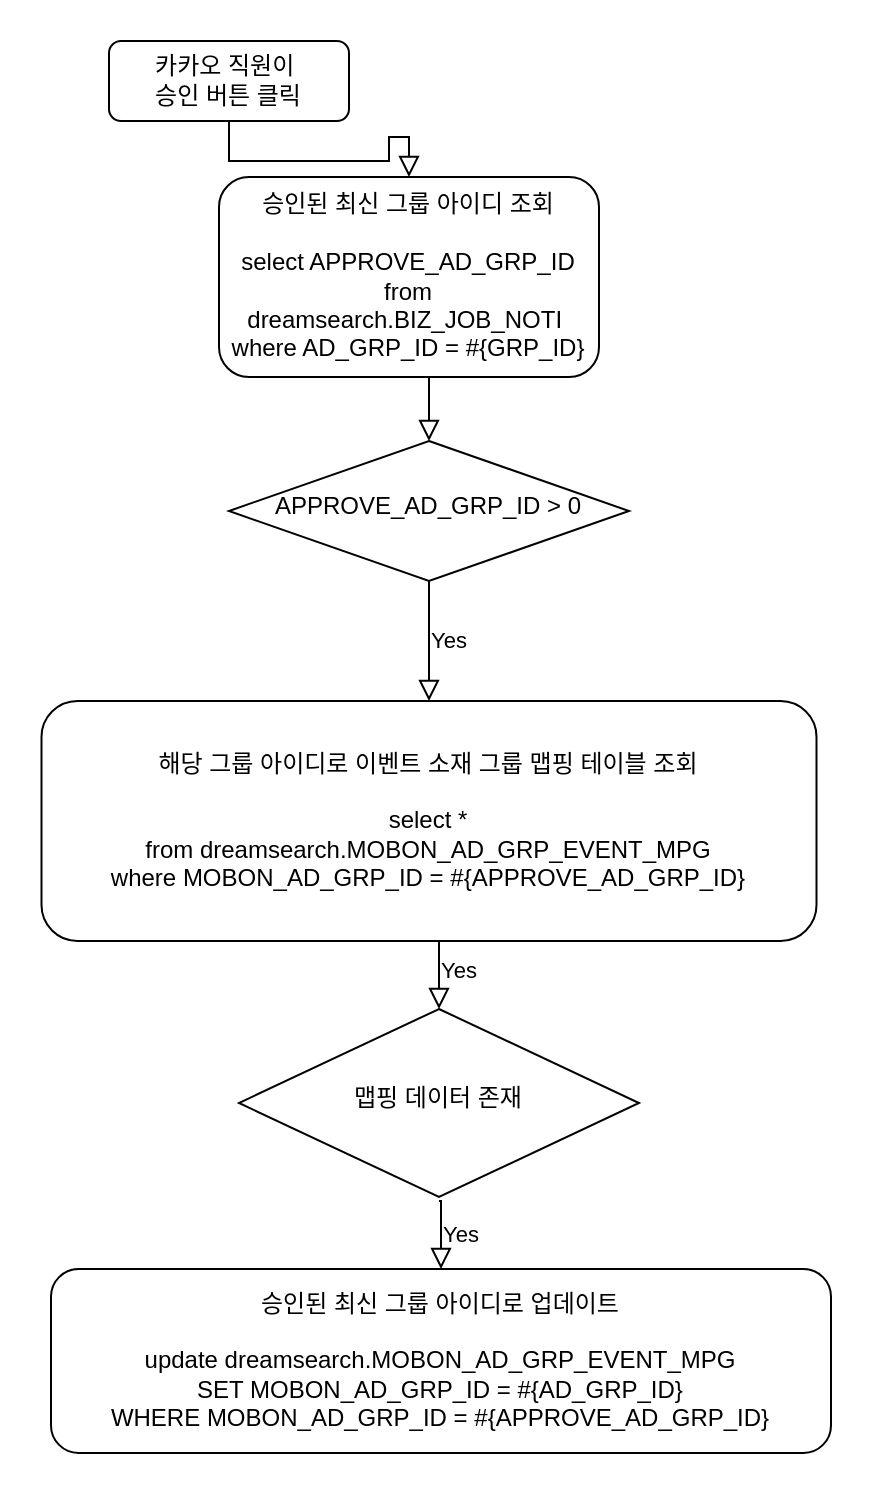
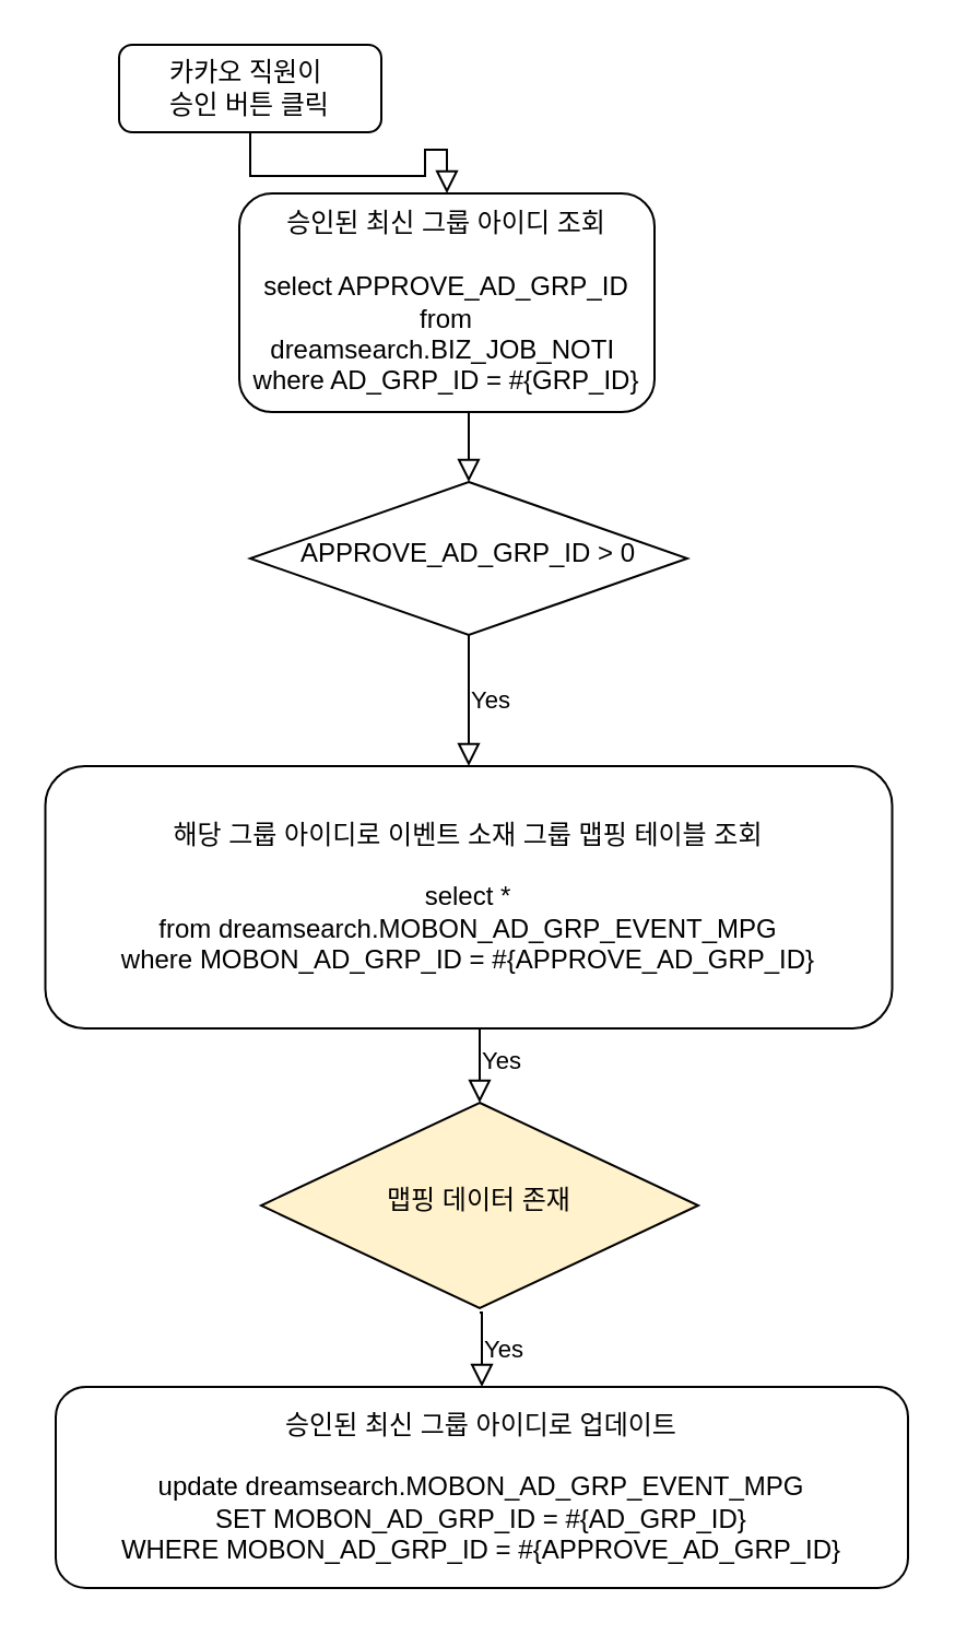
  <mxCell id="0" />
  <mxCell id="1" parent="0" />
  <mxCell id="2" value="카카오 직원이&amp;nbsp;&lt;br&gt;승인 버튼 클릭" style="rounded=1;whiteSpace=wrap;html=1;fontSize=12;glass=0;strokeWidth=1;shadow=0;" parent="1" vertex="1"><mxGeometry x="54" y="20" width="120" height="40" as="geometry" /></mxCell>
  <mxCell id="3" value="승인된 최신 그룹 아이디 조회&lt;br&gt;&lt;br&gt;select APPROVE_AD_GRP_ID&lt;br&gt;from dreamsearch.BIZ_JOB_NOTI&amp;nbsp;&lt;br&gt;where AD_GRP_ID = #{GRP_ID}" style="rounded=1;whiteSpace=wrap;html=1;fontSize=12;glass=0;strokeWidth=1;shadow=0;" vertex="1" parent="1"><mxGeometry x="109" y="88" width="190" height="100" as="geometry" /></mxCell>
  <mxCell id="4" value="" style="rounded=0;html=1;jettySize=auto;orthogonalLoop=1;fontSize=11;endArrow=block;endFill=0;endSize=8;strokeWidth=1;shadow=0;labelBackgroundColor=none;edgeStyle=orthogonalEdgeStyle;exitX=0.5;exitY=1;exitDx=0;exitDy=0;" edge="1" parent="1" source="2" target="3"><mxGeometry x="0.333" y="20" relative="1" as="geometry"><mxPoint as="offset" /><mxPoint x="214" y="320" as="sourcePoint" /><mxPoint x="214" y="380" as="targetPoint" /></mxGeometry></mxCell>
  <mxCell id="5" value="APPROVE_AD_GRP_ID &amp;gt; 0" style="rhombus;whiteSpace=wrap;html=1;shadow=0;fontFamily=Helvetica;fontSize=12;align=center;strokeWidth=1;spacing=6;spacingTop=-4;" vertex="1" parent="1"><mxGeometry x="114" y="220" width="200" height="70" as="geometry" /></mxCell>
  <mxCell id="6" value="" style="rounded=0;html=1;jettySize=auto;orthogonalLoop=1;fontSize=11;endArrow=block;endFill=0;endSize=8;strokeWidth=1;shadow=0;labelBackgroundColor=none;edgeStyle=orthogonalEdgeStyle;exitX=0.5;exitY=1;exitDx=0;exitDy=0;entryX=0.5;entryY=0;entryDx=0;entryDy=0;" edge="1" parent="1" source="3" target="5"><mxGeometry x="0.333" y="20" relative="1" as="geometry"><mxPoint as="offset" /><mxPoint x="214" y="70" as="sourcePoint" /><mxPoint x="214" y="94" as="targetPoint" /></mxGeometry></mxCell>
  <mxCell id="7" value="해당 그룹 아이디로 이벤트 소재 그룹 맵핑 테이블 조회&lt;br&gt;&lt;br&gt;select *&lt;br&gt;from dreamsearch.MOBON_AD_GRP_EVENT_MPG&lt;br&gt;where MOBON_AD_GRP_ID = #{APPROVE_AD_GRP_ID}" style="rounded=1;whiteSpace=wrap;html=1;fontSize=12;glass=0;strokeWidth=1;shadow=0;" vertex="1" parent="1"><mxGeometry x="20.25" y="350" width="387.5" height="120" as="geometry" /></mxCell>
  <mxCell id="8" value="Yes" style="edgeStyle=orthogonalEdgeStyle;rounded=0;html=1;jettySize=auto;orthogonalLoop=1;fontSize=11;endArrow=block;endFill=0;endSize=8;strokeWidth=1;shadow=0;labelBackgroundColor=none;exitX=0.5;exitY=1;exitDx=0;exitDy=0;entryX=0.5;entryY=0;entryDx=0;entryDy=0;" edge="1" parent="1" source="5" target="7"><mxGeometry y="10" relative="1" as="geometry"><mxPoint as="offset" /><mxPoint x="564" y="270" as="sourcePoint" /><mxPoint x="614" y="270" as="targetPoint" /></mxGeometry></mxCell>
- <mxCell id="9" value="맵핑 데이터 존재" style="rhombus;whiteSpace=wrap;html=1;shadow=0;fontFamily=Helvetica;fontSize=12;align=center;strokeWidth=1;spacing=6;spacingTop=-4;" vertex="1" parent="1"><mxGeometry x="119" y="504" width="200" height="94" as="geometry" /></mxCell>
+ <mxCell id="9" value="맵핑 데이터 존재" style="rhombus;whiteSpace=wrap;html=1;shadow=0;fontFamily=Helvetica;fontSize=12;align=center;strokeWidth=1;spacing=6;spacingTop=-4;fillColor=#fff2cc;" vertex="1" parent="1"><mxGeometry x="119" y="504" width="200" height="94" as="geometry" /></mxCell>
  <mxCell id="10" value="Yes" style="edgeStyle=orthogonalEdgeStyle;rounded=0;html=1;jettySize=auto;orthogonalLoop=1;fontSize=11;endArrow=block;endFill=0;endSize=8;strokeWidth=1;shadow=0;labelBackgroundColor=none;exitX=0.5;exitY=1;exitDx=0;exitDy=0;entryX=0.5;entryY=0;entryDx=0;entryDy=0;" edge="1" parent="1" source="7" target="9"><mxGeometry y="10" relative="1" as="geometry"><mxPoint as="offset" /><mxPoint x="224" y="324" as="sourcePoint" /><mxPoint x="224" y="360" as="targetPoint" /></mxGeometry></mxCell>
  <mxCell id="11" value="승인된 최신 그룹 아이디로 업데이트&lt;br&gt;&lt;br&gt;update dreamsearch.MOBON_AD_GRP_EVENT_MPG&lt;br&gt;SET MOBON_AD_GRP_ID = #{AD_GRP_ID}&lt;br&gt;WHERE MOBON_AD_GRP_ID = #{APPROVE_AD_GRP_ID}" style="rounded=1;whiteSpace=wrap;html=1;fontSize=12;glass=0;strokeWidth=1;shadow=0;" vertex="1" parent="1"><mxGeometry x="25" y="634" width="390" height="92" as="geometry" /></mxCell>
  <mxCell id="12" value="Yes" style="edgeStyle=orthogonalEdgeStyle;rounded=0;html=1;jettySize=auto;orthogonalLoop=1;fontSize=11;endArrow=block;endFill=0;endSize=8;strokeWidth=1;shadow=0;labelBackgroundColor=none;entryX=0.5;entryY=0;entryDx=0;entryDy=0;" edge="1" parent="1" target="11"><mxGeometry y="10" relative="1" as="geometry"><mxPoint as="offset" /><mxPoint x="219" y="600" as="sourcePoint" /><mxPoint x="229" y="508" as="targetPoint" /><Array as="points"><mxPoint x="220" y="600" /></Array></mxGeometry></mxCell>
